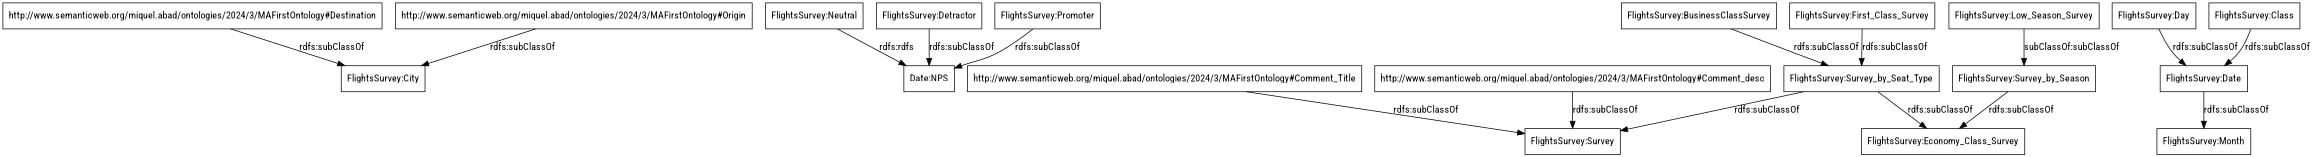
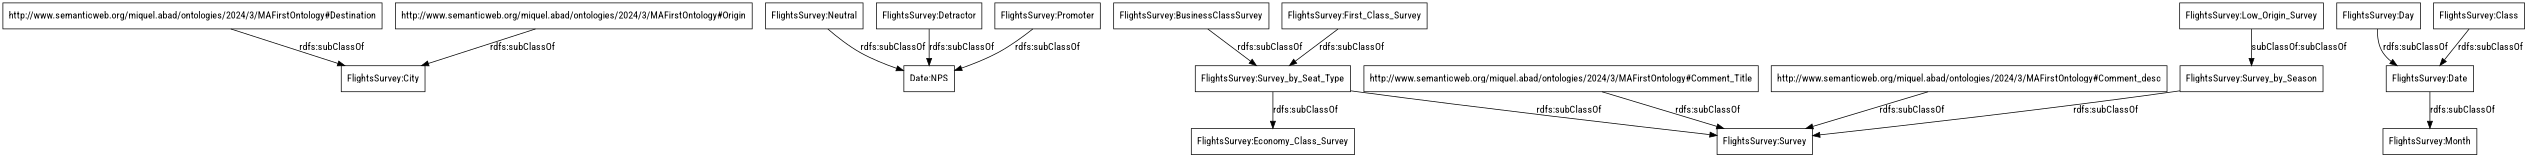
  digraph {
    fontname="Roboto Condensed"
    rankdir=TB
    node [color=black fontname="Roboto Condensed" shape=rectangle]
    edge [fontname="Roboto Condensed"]
    "http://www.semanticweb.org/miquel.abad/ontologies/2024/3/MAFirstOntology#Destination"
    "FlightsSurvey:City"
    n3 [label="Date:NPS"]
    "FlightsSurvey:Neutral"
    "FlightsSurvey:Detractor"
    "FlightsSurvey:Survey_by_Season"
    "FlightsSurvey:Survey"
    "FlightsSurvey:Date"
    "FlightsSurvey:Month"
    "FlightsSurvey:Survey_by_Seat_Type"
    "FlightsSurvey:Economy_Class_Survey"
    "FlightsSurvey:BusinessClassSurvey"
    "FlightsSurvey:Promoter"
    "http://www.semanticweb.org/miquel.abad/ontologies/2024/3/MAFirstOntology#Origin"
    "FlightsSurvey:First_Class_Survey"
    "http://www.semanticweb.org/miquel.abad/ontologies/2024/3/MAFirstOntology#Comment_Title"
    "FlightsSurvey:Day"
-   "FlightsSurvey:Low_Season_Survey"
+   "FlightsSurvey:Low_Season_Survey" [label="FlightsSurvey:Low_Origin_Survey"]
    n19 [label="FlightsSurvey:Class"]
    "http://www.semanticweb.org/miquel.abad/ontologies/2024/3/MAFirstOntology#Comment_desc"
    "http://www.semanticweb.org/miquel.abad/ontologies/2024/3/MAFirstOntology#Destination" -> "FlightsSurvey:City" [label="rdfs:subClassOf"]
-   "FlightsSurvey:Neutral" -> n3 [label="rdfs:rdfs"]
+   "FlightsSurvey:Neutral" -> n3 [label="rdfs:subClassOf"]
    "FlightsSurvey:Detractor" -> n3 [label="rdfs:subClassOf"]
-   "FlightsSurvey:Survey_by_Season" -> "FlightsSurvey:Economy_Class_Survey" [label="rdfs:subClassOf"]
+   "FlightsSurvey:Survey_by_Season" -> "FlightsSurvey:Survey" [label="rdfs:subClassOf"]
    "FlightsSurvey:Date" -> "FlightsSurvey:Month" [label="rdfs:subClassOf"]
    "FlightsSurvey:Survey_by_Seat_Type" -> "FlightsSurvey:Survey" [label="rdfs:subClassOf"]
    "FlightsSurvey:Survey_by_Seat_Type" -> "FlightsSurvey:Economy_Class_Survey" [label="rdfs:subClassOf"]
    "FlightsSurvey:BusinessClassSurvey" -> "FlightsSurvey:Survey_by_Seat_Type" [label="rdfs:subClassOf"]
    "FlightsSurvey:Promoter" -> n3 [label="rdfs:subClassOf"]
    "http://www.semanticweb.org/miquel.abad/ontologies/2024/3/MAFirstOntology#Origin" -> "FlightsSurvey:City" [label="rdfs:subClassOf"]
    "FlightsSurvey:First_Class_Survey" -> "FlightsSurvey:Survey_by_Seat_Type" [label="rdfs:subClassOf"]
    "http://www.semanticweb.org/miquel.abad/ontologies/2024/3/MAFirstOntology#Comment_Title" -> "FlightsSurvey:Survey" [label="rdfs:subClassOf"]
    "FlightsSurvey:Day" -> "FlightsSurvey:Date" [label="rdfs:subClassOf"]
    "FlightsSurvey:Low_Season_Survey" -> "FlightsSurvey:Survey_by_Season" [label="subClassOf:subClassOf"]
    n19 -> "FlightsSurvey:Date" [label="rdfs:subClassOf"]
    "http://www.semanticweb.org/miquel.abad/ontologies/2024/3/MAFirstOntology#Comment_desc" -> "FlightsSurvey:Survey" [label="rdfs:subClassOf"]
  }
